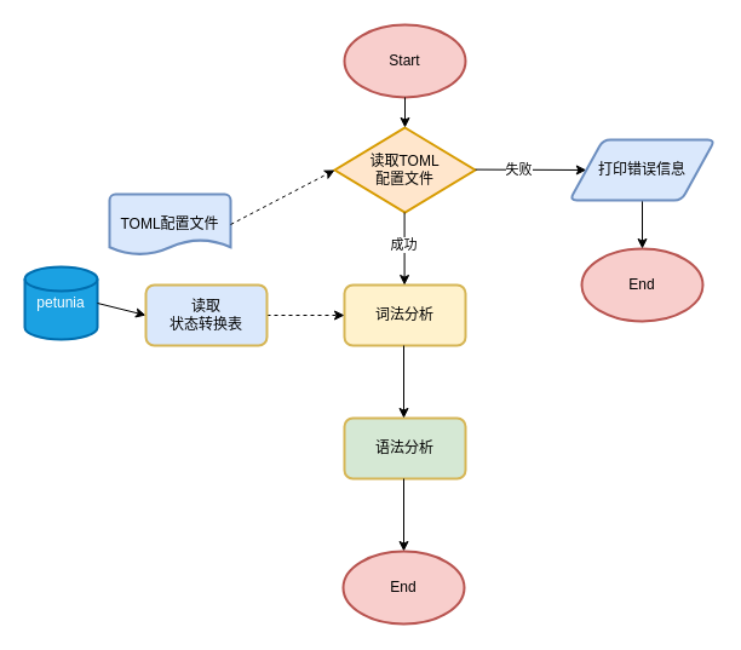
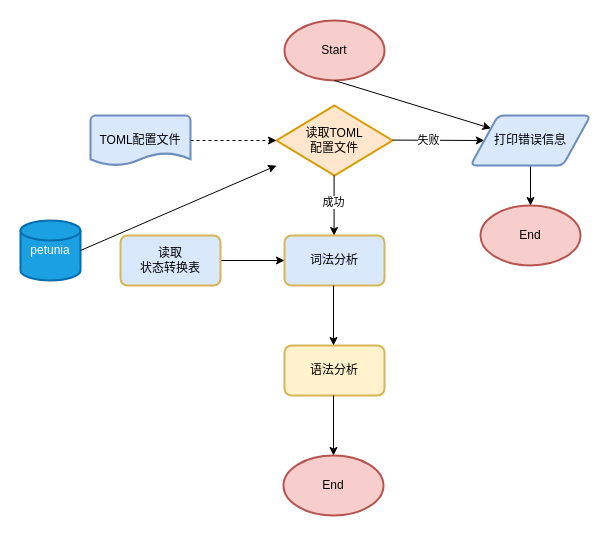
  <mxCell id="0" />
  <mxCell id="1" parent="0" />
  <mxCell id="2" value="Start" style="strokeWidth=2;html=1;shape=mxgraph.flowchart.start_1;whiteSpace=wrap;fillColor=#f8cecc;strokeColor=#b85450;" parent="1" vertex="1"><mxGeometry x="284" y="20" width="100" height="60" as="geometry" /></mxCell>
  <mxCell id="3" value="读取TOML&lt;br&gt;配置文件" style="strokeWidth=2;html=1;shape=mxgraph.flowchart.decision;whiteSpace=wrap;fillColor=#ffe6cc;strokeColor=#d79b00;" parent="1" vertex="1"><mxGeometry x="276" y="105" width="116" height="70" as="geometry" /></mxCell>
- <mxCell id="4" value="TOML配置文件" style="strokeWidth=2;html=1;shape=mxgraph.flowchart.document2;whiteSpace=wrap;size=0.25;fillColor=#dae8fc;strokeColor=#6c8ebf;" parent="1" vertex="1"><mxGeometry x="90" y="160" width="100" height="50" as="geometry" /></mxCell>
+ <mxCell id="4" value="TOML配置文件" style="strokeWidth=2;html=1;shape=mxgraph.flowchart.document2;whiteSpace=wrap;size=0.25;fillColor=#dae8fc;strokeColor=#6c8ebf;" parent="1" vertex="1"><mxGeometry x="90" y="115" width="100" height="50" as="geometry" /></mxCell>
  <mxCell id="5" value="" style="endArrow=classic;html=1;rounded=0;exitX=1;exitY=0.5;exitDx=0;exitDy=0;exitPerimeter=0;entryX=0;entryY=0.5;entryDx=0;entryDy=0;entryPerimeter=0;dashed=1;" parent="1" source="4" target="3" edge="1"><mxGeometry width="50" height="50" relative="1" as="geometry"><mxPoint x="220" y="110" as="sourcePoint" /><mxPoint x="270" y="60" as="targetPoint" /></mxGeometry></mxCell>
- <mxCell id="6" value="" style="endArrow=classic;html=1;rounded=0;exitX=0.5;exitY=1;exitDx=0;exitDy=0;exitPerimeter=0;entryX=0.5;entryY=0;entryDx=0;entryDy=0;entryPerimeter=0;" parent="1" source="2" target="3" edge="1"><mxGeometry width="50" height="50" relative="1" as="geometry"><mxPoint x="400" y="75" as="sourcePoint" /><mxPoint x="340" y="95" as="targetPoint" /></mxGeometry></mxCell>
+ <mxCell id="6" value="" style="endArrow=classic;html=1;rounded=0;exitX=0.5;exitY=1;exitDx=0;exitDy=0;exitPerimeter=0;" parent="1" source="2" target="19" edge="1"><mxGeometry width="50" height="50" relative="1" as="geometry"><mxPoint x="400" y="75" as="sourcePoint" /><mxPoint x="340" y="95" as="targetPoint" /></mxGeometry></mxCell>
  <mxCell id="7" value="" style="endArrow=classic;html=1;rounded=0;exitX=1;exitY=0.5;exitDx=0;exitDy=0;exitPerimeter=0;entryX=0;entryY=0.5;entryDx=0;entryDy=0;" parent="1" target="19" edge="1"><mxGeometry width="50" height="50" relative="1" as="geometry"><mxPoint x="392" y="139.58" as="sourcePoint" /><mxPoint x="478" y="139.58" as="targetPoint" /></mxGeometry></mxCell>
  <mxCell id="8" value="失败" style="edgeLabel;html=1;align=center;verticalAlign=middle;resizable=0;points=[];" parent="7" vertex="1" connectable="0"><mxGeometry x="-0.205" relative="1" as="geometry"><mxPoint as="offset" /></mxGeometry></mxCell>
  <mxCell id="9" value="End" style="strokeWidth=2;html=1;shape=mxgraph.flowchart.start_1;whiteSpace=wrap;fillColor=#f8cecc;strokeColor=#b85450;" parent="1" vertex="1"><mxGeometry x="480" y="205" width="100" height="60" as="geometry" /></mxCell>
  <mxCell id="10" value="" style="endArrow=classic;html=1;rounded=0;exitX=0.5;exitY=1;exitDx=0;exitDy=0;entryX=0.5;entryY=0;entryDx=0;entryDy=0;entryPerimeter=0;" parent="1" target="9" edge="1"><mxGeometry width="50" height="50" relative="1" as="geometry"><mxPoint x="530" y="165" as="sourcePoint" /><mxPoint x="670" y="145" as="targetPoint" /></mxGeometry></mxCell>
- <mxCell id="11" value="词法分析" style="rounded=1;whiteSpace=wrap;html=1;absoluteArcSize=1;arcSize=14;strokeWidth=2;fillColor=#fff2cc;strokeColor=#d6b656;" parent="1" vertex="1"><mxGeometry x="284" y="235" width="100" height="50" as="geometry" /></mxCell>
+ <mxCell id="11" value="词法分析" style="rounded=1;whiteSpace=wrap;html=1;absoluteArcSize=1;arcSize=14;strokeWidth=2;fillColor=#dae8fc;strokeColor=#d6b656;" parent="1" vertex="1"><mxGeometry x="284" y="235" width="100" height="50" as="geometry" /></mxCell>
  <mxCell id="12" value="" style="endArrow=classic;html=1;rounded=0;exitX=0.5;exitY=1;exitDx=0;exitDy=0;exitPerimeter=0;entryX=0.5;entryY=0;entryDx=0;entryDy=0;entryPerimeter=0;" parent="1" edge="1"><mxGeometry width="50" height="50" relative="1" as="geometry"><mxPoint x="333.58" y="175" as="sourcePoint" /><mxPoint x="333.58" y="235" as="targetPoint" /></mxGeometry></mxCell>
  <mxCell id="13" value="成功" style="edgeLabel;html=1;align=center;verticalAlign=middle;resizable=0;points=[];" parent="12" vertex="1" connectable="0"><mxGeometry x="-0.122" y="-1" relative="1" as="geometry"><mxPoint as="offset" /></mxGeometry></mxCell>
- <mxCell id="14" value="语法分析" style="rounded=1;whiteSpace=wrap;html=1;absoluteArcSize=1;arcSize=14;strokeWidth=2;fillColor=#d5e8d4;strokeColor=#d6b656;" parent="1" vertex="1"><mxGeometry x="284" y="345" width="100" height="50" as="geometry" /></mxCell>
+ <mxCell id="14" value="语法分析" style="rounded=1;whiteSpace=wrap;html=1;absoluteArcSize=1;arcSize=14;strokeWidth=2;fillColor=#fff2cc;strokeColor=#d6b656;" parent="1" vertex="1"><mxGeometry x="284" y="345" width="100" height="50" as="geometry" /></mxCell>
  <mxCell id="15" value="" style="endArrow=classic;html=1;rounded=0;exitX=0.5;exitY=1;exitDx=0;exitDy=0;exitPerimeter=0;entryX=0.5;entryY=0;entryDx=0;entryDy=0;entryPerimeter=0;" parent="1" edge="1"><mxGeometry width="50" height="50" relative="1" as="geometry"><mxPoint x="333" y="285" as="sourcePoint" /><mxPoint x="333" y="345" as="targetPoint" /></mxGeometry></mxCell>
  <mxCell id="16" value="" style="endArrow=classic;html=1;rounded=0;exitX=0.5;exitY=1;exitDx=0;exitDy=0;exitPerimeter=0;entryX=0.5;entryY=0;entryDx=0;entryDy=0;entryPerimeter=0;" parent="1" edge="1"><mxGeometry width="50" height="50" relative="1" as="geometry"><mxPoint x="333" y="395" as="sourcePoint" /><mxPoint x="333" y="455" as="targetPoint" /></mxGeometry></mxCell>
  <mxCell id="17" value="End" style="strokeWidth=2;html=1;shape=mxgraph.flowchart.start_1;whiteSpace=wrap;fillColor=#f8cecc;strokeColor=#b85450;" parent="1" vertex="1"><mxGeometry x="283" y="455" width="100" height="60" as="geometry" /></mxCell>
- <mxCell id="18" value="" style="endArrow=classic;html=1;rounded=0;exitX=1;exitY=0.5;exitDx=0;exitDy=0;entryX=0;entryY=0.5;entryDx=0;entryDy=0;dashed=1;" parent="1" source="22" target="11" edge="1"><mxGeometry width="50" height="50" relative="1" as="geometry"><mxPoint x="230" y="295" as="sourcePoint" /><mxPoint x="297.8" y="295" as="targetPoint" /></mxGeometry></mxCell>
+ <mxCell id="18" value="" style="endArrow=classic;html=1;rounded=0;exitX=1;exitY=0.5;exitDx=0;exitDy=0;entryX=0;entryY=0.5;entryDx=0;entryDy=0;" parent="1" source="22" target="11" edge="1"><mxGeometry width="50" height="50" relative="1" as="geometry"><mxPoint x="230" y="295" as="sourcePoint" /><mxPoint x="297.8" y="295" as="targetPoint" /></mxGeometry></mxCell>
  <mxCell id="19" value="打印错误信息" style="shape=parallelogram;html=1;strokeWidth=2;perimeter=parallelogramPerimeter;whiteSpace=wrap;rounded=1;arcSize=12;size=0.23;fillColor=#dae8fc;strokeColor=#6c8ebf;" parent="1" vertex="1"><mxGeometry x="470" y="115" width="120" height="50" as="geometry" /></mxCell>
  <mxCell id="20" value="petunia" style="strokeWidth=2;html=1;shape=mxgraph.flowchart.database;whiteSpace=wrap;fillColor=#1ba1e2;strokeColor=#006EAF;fontColor=#ffffff;" parent="1" vertex="1"><mxGeometry x="20" y="220" width="60" height="60" as="geometry" /></mxCell>
- <mxCell id="21" value="" style="endArrow=classic;html=1;rounded=0;entryX=0;entryY=0.5;entryDx=0;entryDy=0;exitX=1;exitY=0.5;exitDx=0;exitDy=0;exitPerimeter=0;" parent="1" source="20" target="22" edge="1"><mxGeometry width="50" height="50" relative="1" as="geometry"><mxPoint x="80" y="260" as="sourcePoint" /><mxPoint x="120" y="315.34" as="targetPoint" /></mxGeometry></mxCell>
+ <mxCell id="21" value="" style="endArrow=classic;html=1;rounded=0;exitX=1;exitY=0.5;exitDx=0;exitDy=0;exitPerimeter=0;" parent="1" source="20" target="3" edge="1"><mxGeometry width="50" height="50" relative="1" as="geometry"><mxPoint x="80" y="260" as="sourcePoint" /><mxPoint x="120" y="315.34" as="targetPoint" /></mxGeometry></mxCell>
  <mxCell id="22" value="读取&lt;br&gt;状态转换表" style="rounded=1;whiteSpace=wrap;html=1;absoluteArcSize=1;arcSize=14;strokeWidth=2;fillColor=#dae8fc;strokeColor=#d6b656;" parent="1" vertex="1"><mxGeometry x="120" y="235" width="100" height="50" as="geometry" /></mxCell>
